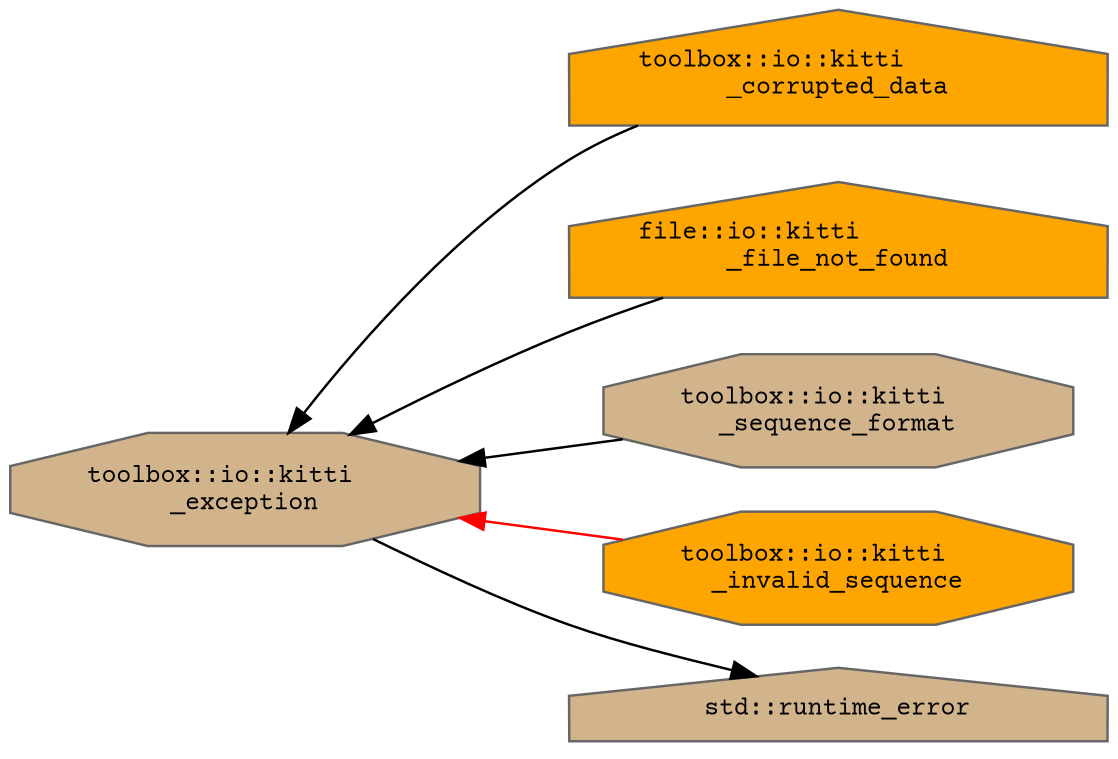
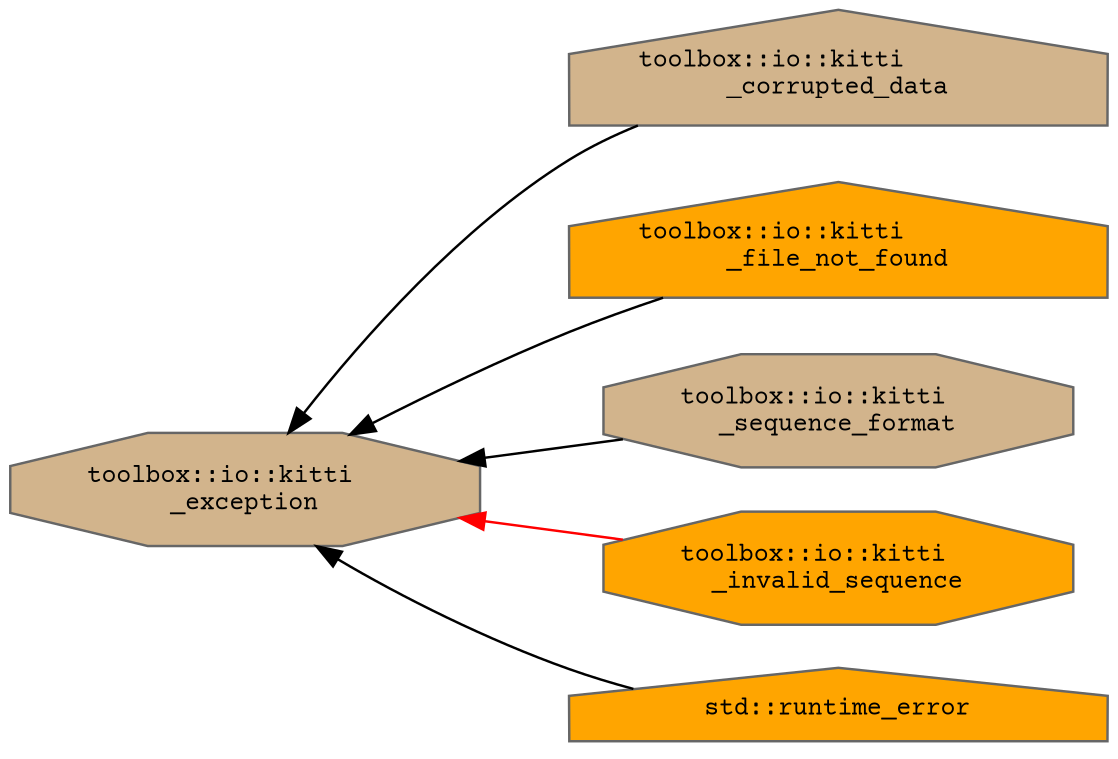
  digraph {
    fontname="Courier Prime"
    rankdir=LR
    node [color=gray40 fillcolor=orange fontname="Courier Prime" fontsize=10 shape=octagon style=filled]
    edge [color=black dir=back fontname="Courier Prime" fontsize=10 labelfontname=Helvetica labelfontsize=10 style=solid]
    n1 [fillcolor=tan fontcolor=black height=0.2 label="toolbox::io::kitti\l_exception" width=0.4]
-   n2 [height=0.2 label="toolbox::io::kitti\l_corrupted_data" shape=house width=0.4]
-   n3 [height=0.2 label="file::io::kitti\l_file_not_found" shape=house width=0.4]
+   n2 [fillcolor=tan height=0.2 label="toolbox::io::kitti\l_corrupted_data" shape=house width=0.4]
+   n3 [height=0.2 label="toolbox::io::kitti\l_file_not_found" shape=house width=0.4]
    n4 [fillcolor=tan height=0.2 label="toolbox::io::kitti\l_sequence_format" width=0.4]
    n5 [height=0.2 label="toolbox::io::kitti\l_invalid_sequence" width=0.4]
-   n6 [fillcolor=tan height=0.2 label="std::runtime_error" shape=house width=0.4]
+   n6 [height=0.2 label="std::runtime_error" shape=house width=0.4]
    n1 -> n2
    n1 -> n3
    n1 -> n4
    n1 -> n5 [color=red]
-   n6 -> n1
+   n1 -> n6
  }
